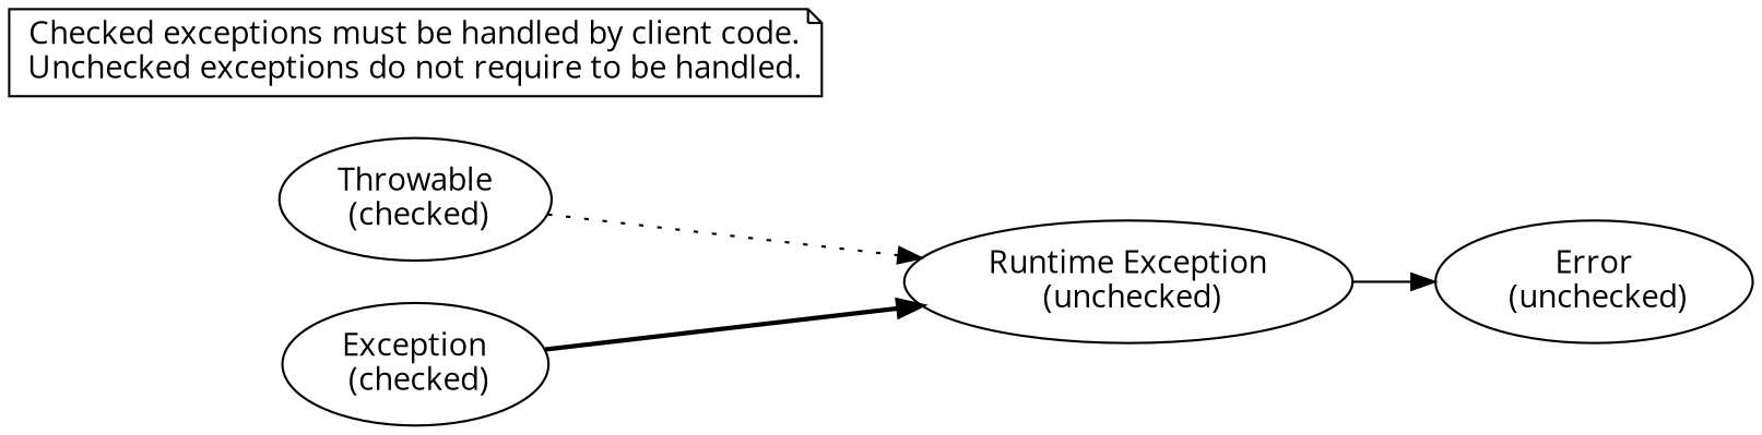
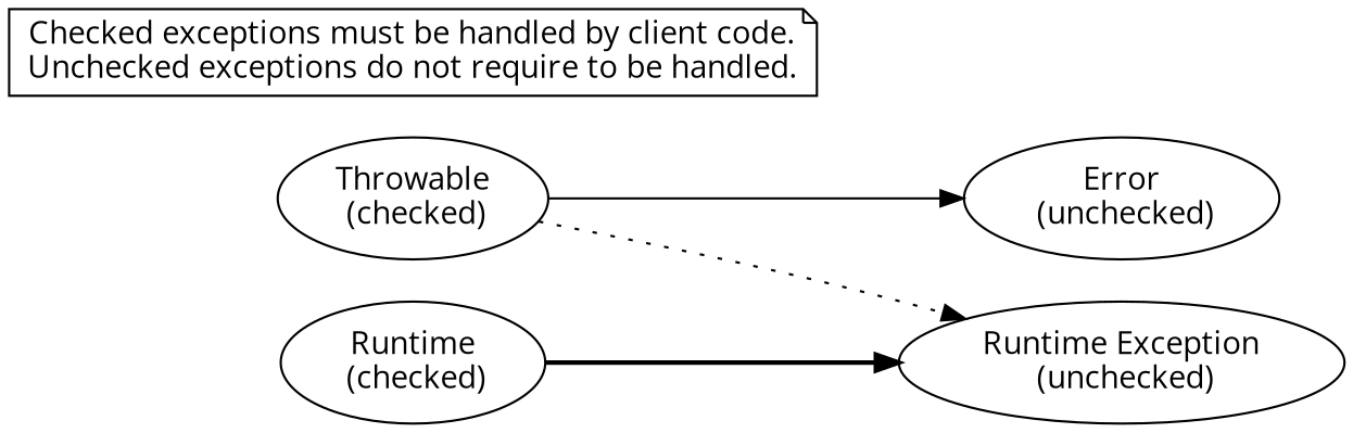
  digraph {
    fontname="Open Sans"
    rankdir=LR
    node [fontname="Open Sans"]
    edge [fontname="Open Sans"]
    n1 [label="Throwable\n (checked)"]
    n2 [label="Error\n (unchecked)"]
    n3 [label="Runtime Exception\n (unchecked)"]
-   n4 [label="Exception\n (checked)"]
+   n4 [label="Runtime\n (checked)"]
    n5 [label="Checked exceptions must be handled by client code.\nUnchecked exceptions do not require to be handled." shape=note]
-   n3 -> n2 [style=solid]
+   n1 -> n2 [style=solid]
    n1 -> n3 [style=dotted]
    n4 -> n3 [style=bold]
  }
